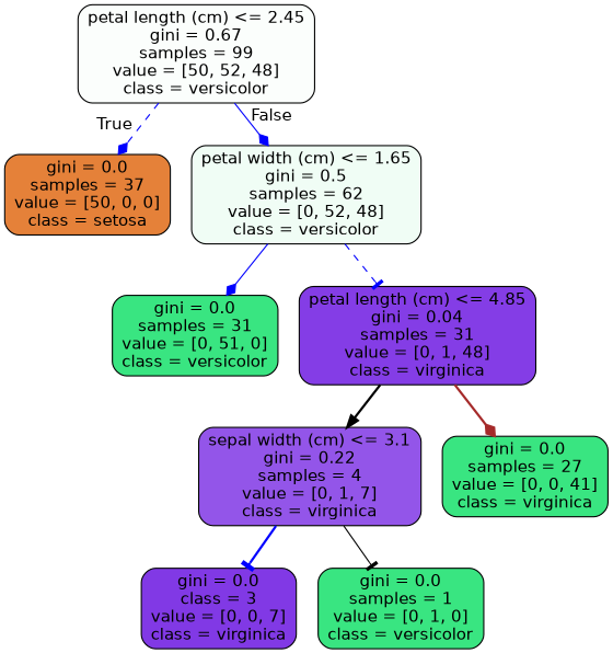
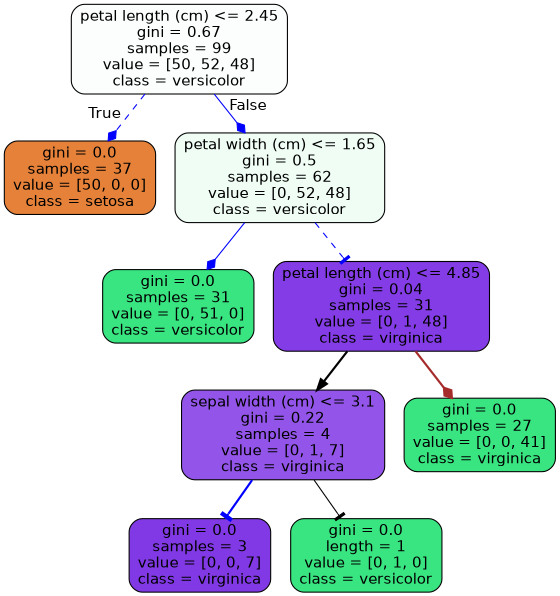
  digraph {
    node [color=black fillcolor="#39e581" fontname=helvetica shape=box style="filled, rounded"]
    edge [arrowhead=diamond color=blue fontname=helvetica style=solid]
    n1 [fillcolor="#fbfefc" label="petal length (cm) <= 2.45\ngini = 0.67\nsamples = 99\nvalue = [50, 52, 48]\nclass = versicolor"]
    n2 [fillcolor="#e58139" label="gini = 0.0\nsamples = 37\nvalue = [50, 0, 0]\nclass = setosa"]
    n3 [fillcolor="#f0fdf5" label="petal width (cm) <= 1.65\ngini = 0.5\nsamples = 62\nvalue = [0, 52, 48]\nclass = versicolor"]
    n4 [label="gini = 0.0\nsamples = 31\nvalue = [0, 51, 0]\nclass = versicolor"]
    n5 [fillcolor="#843de6" label="petal length (cm) <= 4.85\ngini = 0.04\nsamples = 31\nvalue = [0, 1, 48]\nclass = virginica"]
    n6 [fillcolor="#9355e9" label="sepal width (cm) <= 3.1\ngini = 0.22\nsamples = 4\nvalue = [0, 1, 7]\nclass = virginica"]
    n7 [label="gini = 0.0\nsamples = 27\nvalue = [0, 0, 41]\nclass = virginica"]
-   n8 [fillcolor="#8139e5" label="gini = 0.0\nclass = 3\nvalue = [0, 0, 7]\nclass = virginica"]
-   n9 [label="gini = 0.0\nsamples = 1\nvalue = [0, 1, 0]\nclass = versicolor"]
+   n8 [fillcolor="#8139e5" label="gini = 0.0\nsamples = 3\nvalue = [0, 0, 7]\nclass = virginica"]
+   n9 [label="gini = 0.0\nlength = 1\nvalue = [0, 1, 0]\nclass = versicolor"]
    n1 -> n2 [headlabel=True labelangle=45 labeldistance=2.5 style=dashed]
    n1 -> n3 [headlabel=False labelangle=-45 labeldistance=2.5]
    n3 -> n4
    n3 -> n5 [arrowhead=tee style=dashed]
    n5 -> n6 [arrowhead=normal color=black style=bold]
    n5 -> n7 [color=brown style=bold]
    n6 -> n8 [arrowhead=tee style=bold]
    n6 -> n9 [arrowhead=tee color=black]
  }
